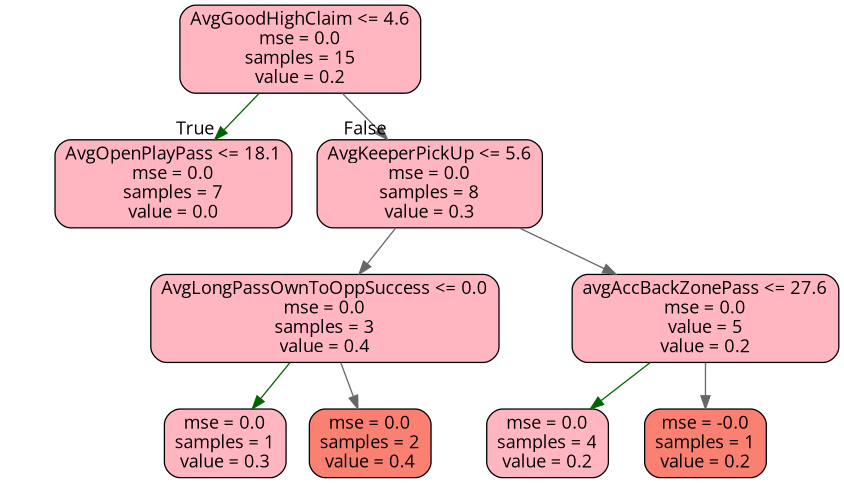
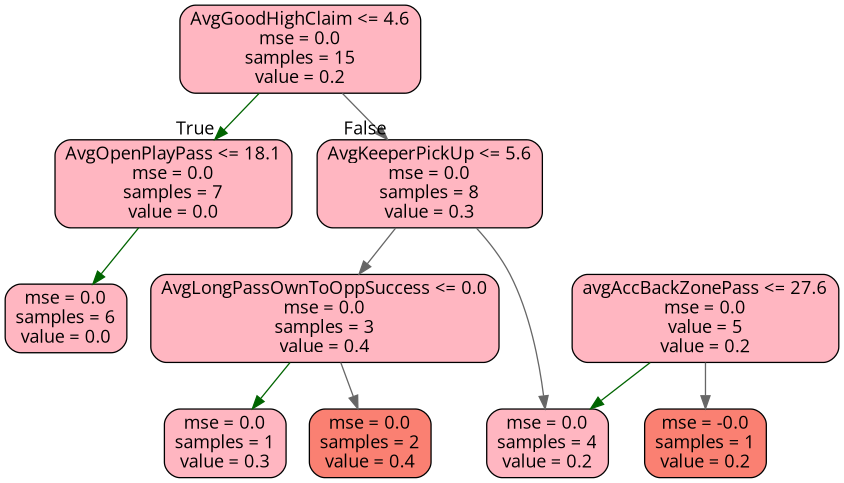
  digraph {
    fontname="Open Sans"
    node [color=black fillcolor=lightpink fontname="Open Sans" shape=box style="rounded,filled"]
    edge [color=gray40 fontname="Open Sans"]
    n1 [label="AvgGoodHighClaim <= 4.6\nmse = 0.0\nsamples = 15\nvalue = 0.2"]
    n2 [label="AvgOpenPlayPass <= 18.1\nmse = 0.0\nsamples = 7\nvalue = 0.0"]
    n3 [label="AvgKeeperPickUp <= 5.6\nmse = 0.0\nsamples = 8\nvalue = 0.3"]
+   n4 [label="mse = 0.0\nsamples = 6\nvalue = 0.0"]
    n5 [label="AvgLongPassOwnToOppSuccess <= 0.0\nmse = 0.0\nsamples = 3\nvalue = 0.4"]
    n6 [label="avgAccBackZonePass <= 27.6\nmse = 0.0\nvalue = 5\nvalue = 0.2"]
    n7 [label="mse = 0.0\nsamples = 1\nvalue = 0.3"]
    n8 [fillcolor=salmon label="mse = 0.0\nsamples = 2\nvalue = 0.4"]
    n9 [label="mse = 0.0\nsamples = 4\nvalue = 0.2"]
    n10 [fillcolor=salmon label="mse = -0.0\nsamples = 1\nvalue = 0.2"]
    n1 -> n2 [color=darkgreen headlabel=True labelangle=45 labeldistance=2.5]
    n1 -> n3 [headlabel=False labelangle=-45 labeldistance=2.5]
+   n2 -> n4 [color=darkgreen]
    n3 -> n5
-   n3 -> n6
+   n3 -> n9
    n5 -> n7 [color=darkgreen]
    n5 -> n8
    n6 -> n9 [color=darkgreen]
    n6 -> n10
  }
